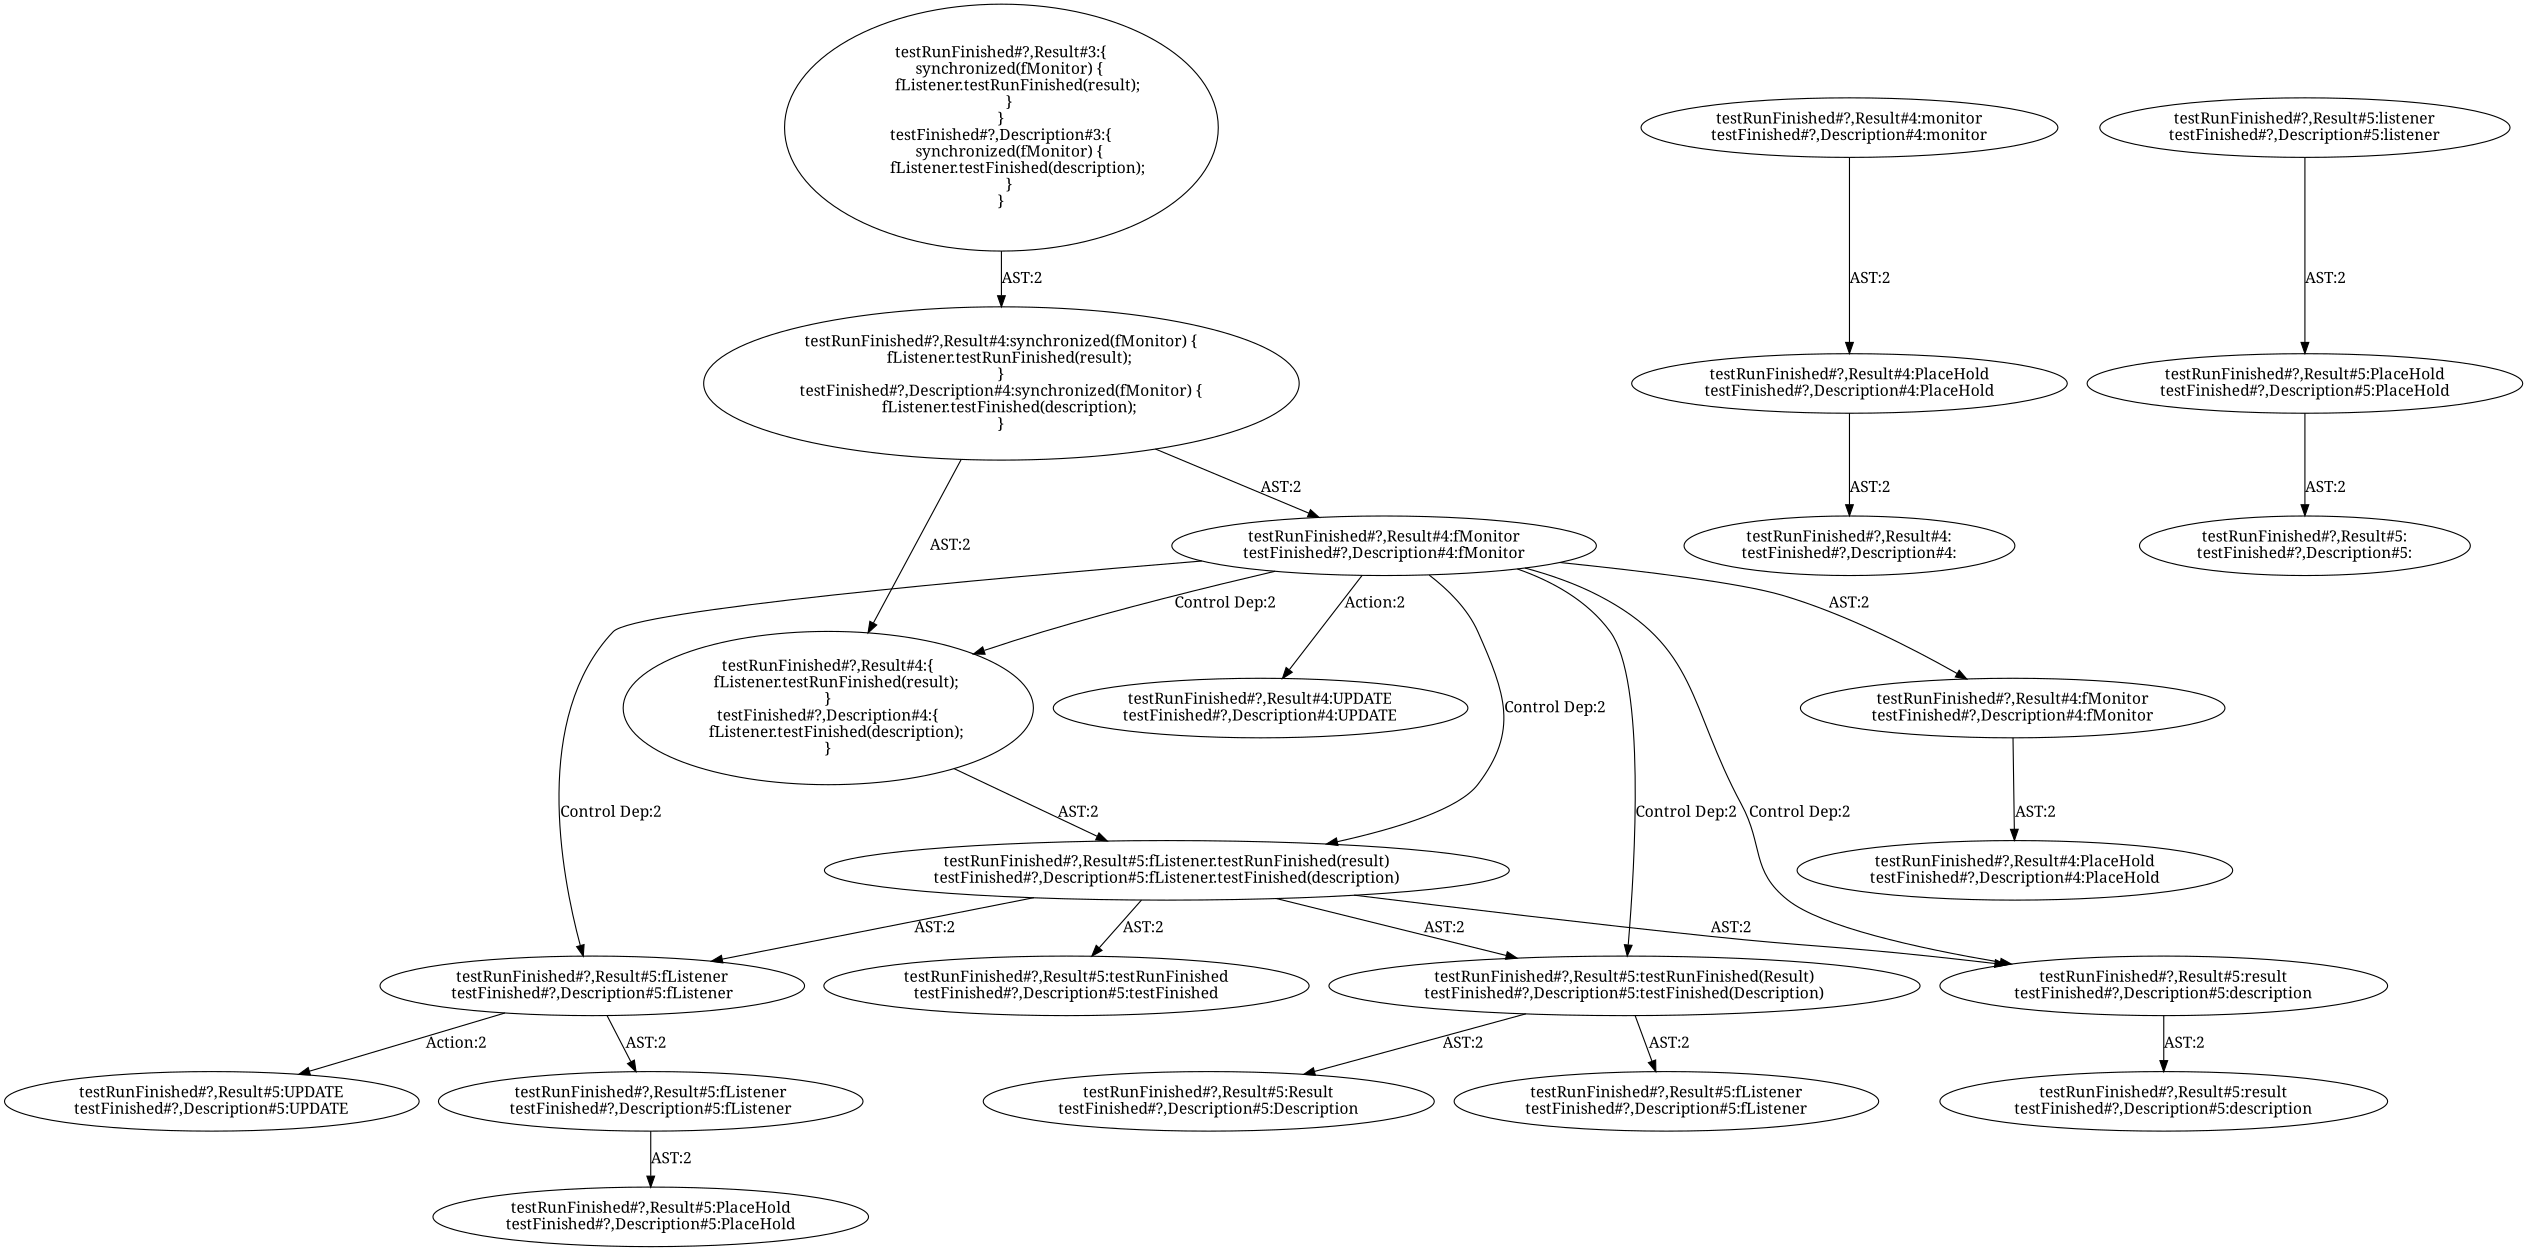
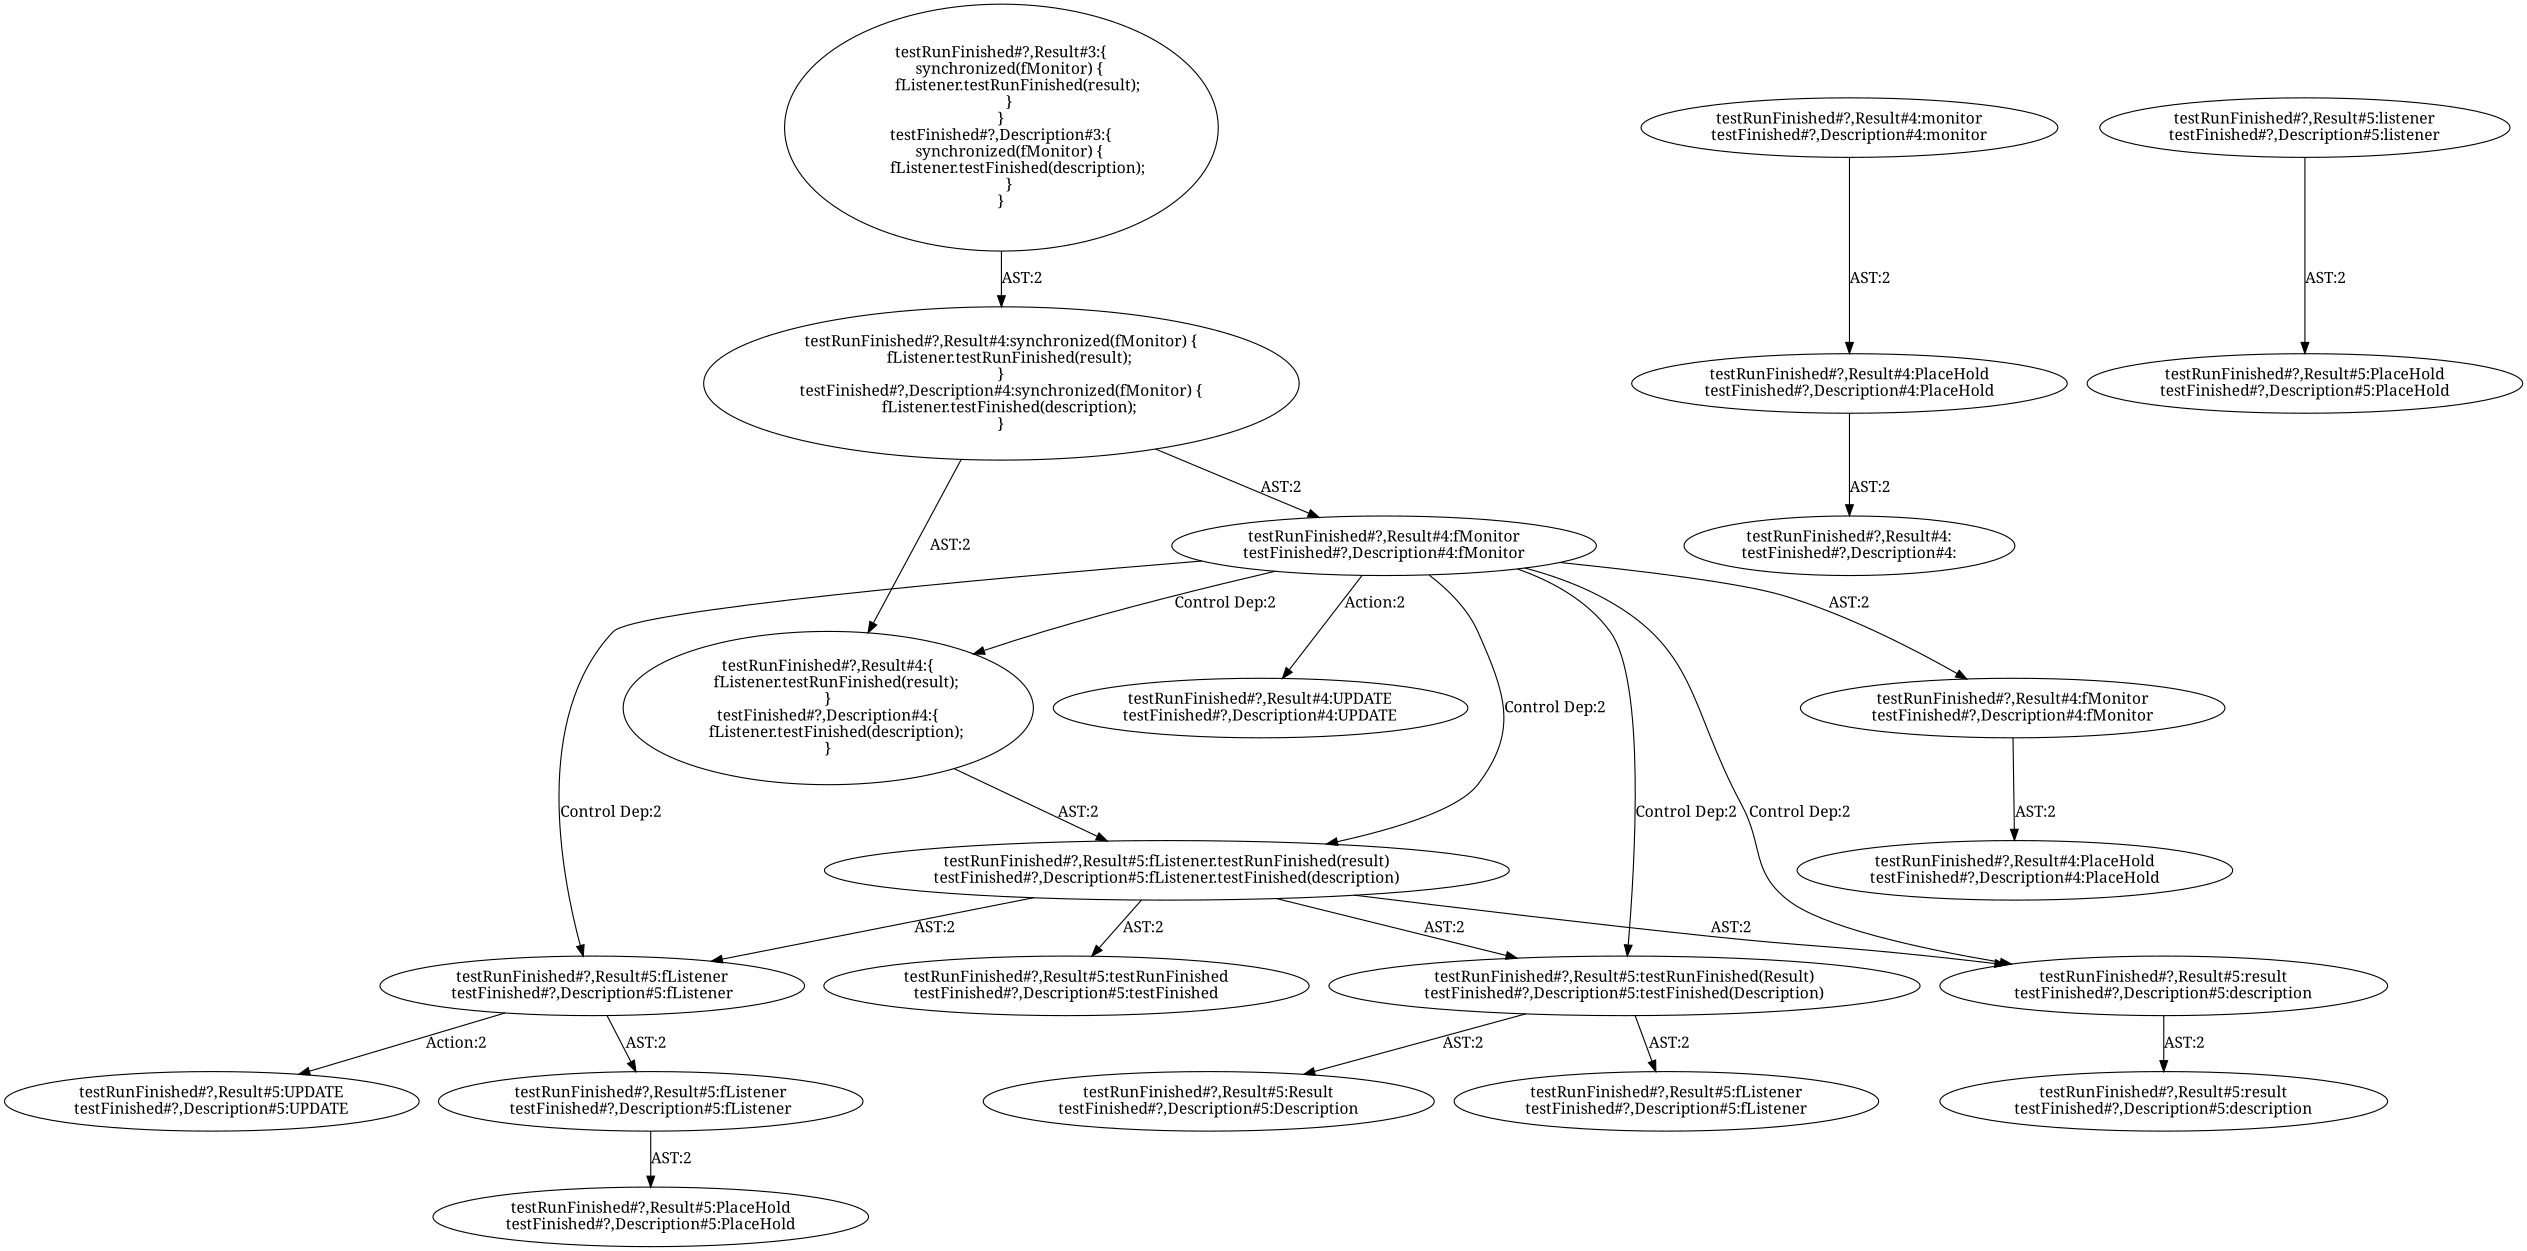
  digraph {
    fontname="Noto Serif"
    node [shape=ellipse fontname="Noto Serif"]
    edge [fontname="Noto Serif"]
    n1 [label="testRunFinished#?,Result#4:UPDATE\ntestFinished#?,Description#4:UPDATE"]
    n2 [label="testRunFinished#?,Result#4:fMonitor\ntestFinished#?,Description#4:fMonitor"]
    n3 [label="testRunFinished#?,Result#4:\{\n    fListener.testRunFinished(result);\n\}\ntestFinished#?,Description#4:\{\n    fListener.testFinished(description);\n\}"]
    n4 [label="testRunFinished#?,Result#5:fListener.testRunFinished(result)\ntestFinished#?,Description#5:fListener.testFinished(description)"]
    n5 [label="testRunFinished#?,Result#5:fListener\ntestFinished#?,Description#5:fListener"]
    n6 [label="testRunFinished#?,Result#5:testRunFinished(Result)\ntestFinished#?,Description#5:testFinished(Description)"]
    n7 [label="testRunFinished#?,Result#5:result\ntestFinished#?,Description#5:description"]
    n8 [label="testRunFinished#?,Result#4:fMonitor\ntestFinished#?,Description#4:fMonitor"]
    n9 [label="testRunFinished#?,Result#4:synchronized(fMonitor) \{\n    fListener.testRunFinished(result);\n\}\ntestFinished#?,Description#4:synchronized(fMonitor) \{\n    fListener.testFinished(description);\n\}"]
    n10 [label="testRunFinished#?,Result#3:\{\n    synchronized(fMonitor) \{\n        fListener.testRunFinished(result);\n    \}\n\}\ntestFinished#?,Description#3:\{\n    synchronized(fMonitor) \{\n        fListener.testFinished(description);\n    \}\n\}"]
    n11 [label="testRunFinished#?,Result#4:monitor\ntestFinished#?,Description#4:monitor"]
    n12 [label="testRunFinished#?,Result#4:PlaceHold\ntestFinished#?,Description#4:PlaceHold"]
    n13 [label="testRunFinished#?,Result#4:\ntestFinished#?,Description#4:"]
    n14 [label="testRunFinished#?,Result#5:testRunFinished\ntestFinished#?,Description#5:testFinished"]
    n15 [label="testRunFinished#?,Result#5:fListener\ntestFinished#?,Description#5:fListener"]
    n16 [label="testRunFinished#?,Result#5:UPDATE\ntestFinished#?,Description#5:UPDATE"]
    n17 [label="testRunFinished#?,Result#5:listener\ntestFinished#?,Description#5:listener"]
    n18 [label="testRunFinished#?,Result#5:PlaceHold\ntestFinished#?,Description#5:PlaceHold"]
-   n19 [label="testRunFinished#?,Result#5:\ntestFinished#?,Description#5:"]
    n20 [label="testRunFinished#?,Result#5:fListener\ntestFinished#?,Description#5:fListener"]
    n21 [label="testRunFinished#?,Result#5:Result\ntestFinished#?,Description#5:Description"]
    n22 [label="testRunFinished#?,Result#5:result\ntestFinished#?,Description#5:description"]
    n23 [label="testRunFinished#?,Result#5:PlaceHold\ntestFinished#?,Description#5:PlaceHold"]
    n24 [label="testRunFinished#?,Result#4:PlaceHold\ntestFinished#?,Description#4:PlaceHold"]
    n2 -> n1 [label="Action:2"]
    n2 -> n3 [label="Control Dep:2"]
    n2 -> n4 [label="Control Dep:2"]
    n2 -> n5 [label="Control Dep:2"]
    n2 -> n6 [label="Control Dep:2"]
    n2 -> n7 [label="Control Dep:2"]
    n2 -> n8 [label="AST:2"]
    n3 -> n4 [label="AST:2"]
    n4 -> n5 [label="AST:2"]
    n4 -> n6 [label="AST:2"]
    n4 -> n7 [label="AST:2"]
    n4 -> n14 [label="AST:2"]
    n5 -> n15 [label="AST:2"]
    n5 -> n16 [label="Action:2"]
    n6 -> n20 [label="AST:2"]
    n6 -> n21 [label="AST:2"]
    n7 -> n22 [label="AST:2"]
    n8 -> n24 [label="AST:2"]
    n9 -> n2 [label="AST:2"]
    n9 -> n3 [label="AST:2"]
    n10 -> n9 [label="AST:2"]
    n11 -> n12 [label="AST:2"]
    n12 -> n13 [label="AST:2"]
    n15 -> n23 [label="AST:2"]
    n17 -> n18 [label="AST:2"]
-   n18 -> n19 [label="AST:2"]
  }
